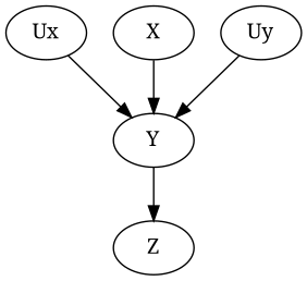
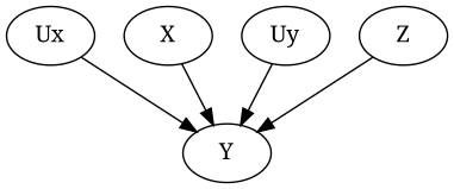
  strict digraph {
    fontname="Noto Serif"
    node [fontname="Noto Serif" x=1 y=1]
    edge [fontname="Noto Serif"]
    Y [y=0]
    Ux [x=-1]
    X [x=-1 y=0]
    Uy
    Z [x=0]
    Ux -> Y
    X -> Y
    Uy -> Y
-   Y -> Z
+   Z -> Y
  }
